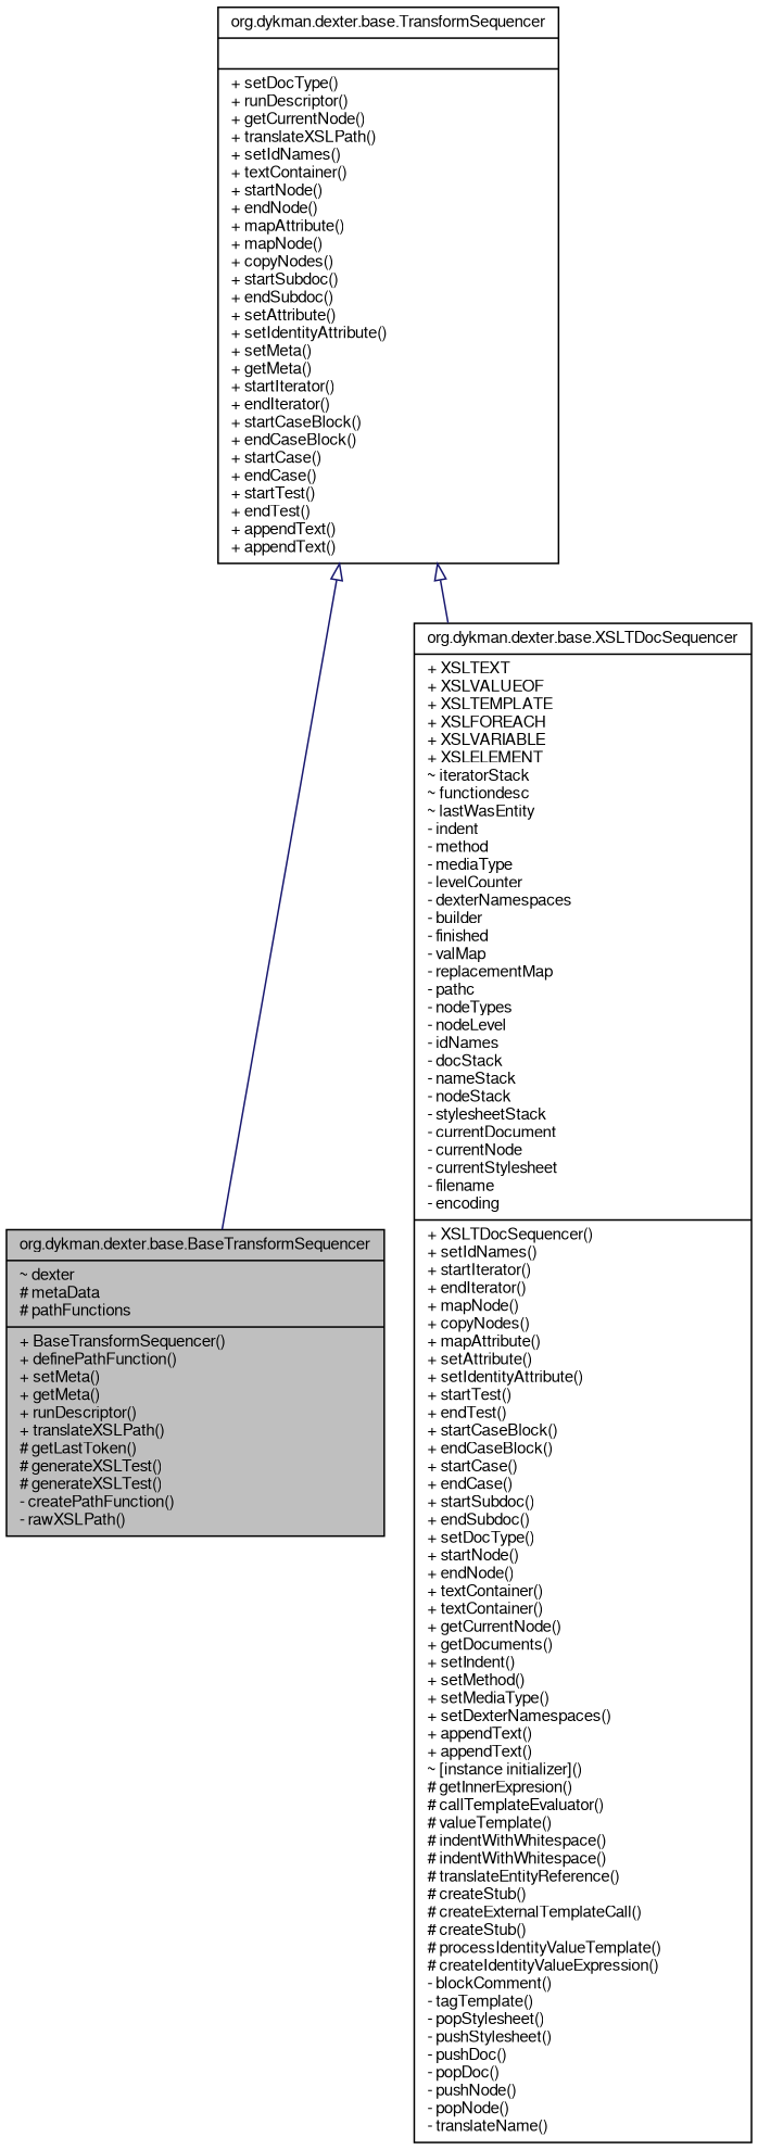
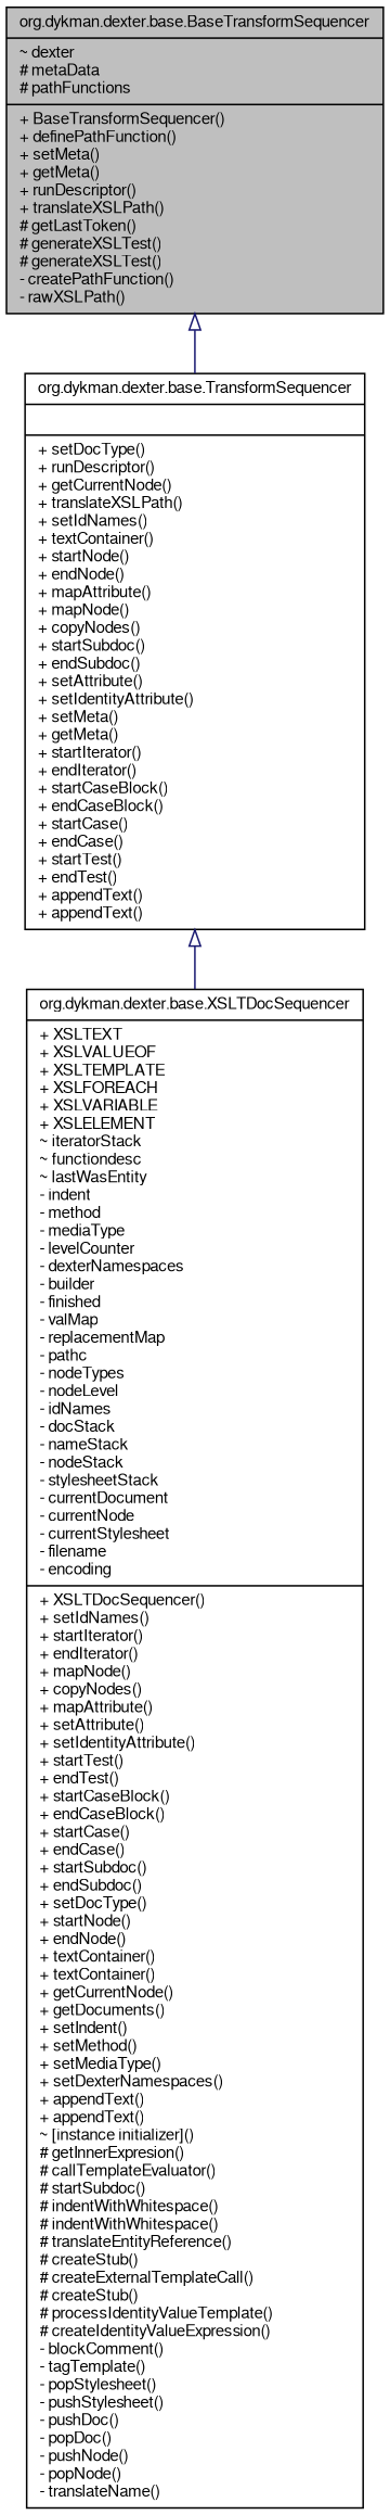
  digraph {
    node [color=black fontname=FreeSans fontsize=10 shape=record]
    edge [arrowtail=empty color=midnightblue dir=back fontname=FreeSans fontsize=10 labelfontname=FreeSans labelfontsize=10 style=solid]
    n1 [fillcolor=grey75 fontcolor=black height=0.2 label="{org.dykman.dexter.base.BaseTransformSequencer\n|~ dexter\l# metaData\l# pathFunctions\l|+ BaseTransformSequencer()\l+ definePathFunction()\l+ setMeta()\l+ getMeta()\l+ runDescriptor()\l+ translateXSLPath()\l# getLastToken()\l# generateXSLTest()\l# generateXSLTest()\l- createPathFunction()\l- rawXSLPath()\l}" style=filled width=0.4]
-   n2 [height=0.2 label="{org.dykman.dexter.base.XSLTDocSequencer\n|+ XSLTEXT\l+ XSLVALUEOF\l+ XSLTEMPLATE\l+ XSLFOREACH\l+ XSLVARIABLE\l+ XSLELEMENT\l~ iteratorStack\l~ functiondesc\l~ lastWasEntity\l- indent\l- method\l- mediaType\l- levelCounter\l- dexterNamespaces\l- builder\l- finished\l- valMap\l- replacementMap\l- pathc\l- nodeTypes\l- nodeLevel\l- idNames\l- docStack\l- nameStack\l- nodeStack\l- stylesheetStack\l- currentDocument\l- currentNode\l- currentStylesheet\l- filename\l- encoding\l|+ XSLTDocSequencer()\l+ setIdNames()\l+ startIterator()\l+ endIterator()\l+ mapNode()\l+ copyNodes()\l+ mapAttribute()\l+ setAttribute()\l+ setIdentityAttribute()\l+ startTest()\l+ endTest()\l+ startCaseBlock()\l+ endCaseBlock()\l+ startCase()\l+ endCase()\l+ startSubdoc()\l+ endSubdoc()\l+ setDocType()\l+ startNode()\l+ endNode()\l+ textContainer()\l+ textContainer()\l+ getCurrentNode()\l+ getDocuments()\l+ setIndent()\l+ setMethod()\l+ setMediaType()\l+ setDexterNamespaces()\l+ appendText()\l+ appendText()\l~ [instance initializer]()\l# getInnerExpresion()\l# callTemplateEvaluator()\l# valueTemplate()\l# indentWithWhitespace()\l# indentWithWhitespace()\l# translateEntityReference()\l# createStub()\l# createExternalTemplateCall()\l# createStub()\l# processIdentityValueTemplate()\l# createIdentityValueExpression()\l- blockComment()\l- tagTemplate()\l- popStylesheet()\l- pushStylesheet()\l- pushDoc()\l- popDoc()\l- pushNode()\l- popNode()\l- translateName()\l}" width=0.4]
+   n2 [height=0.2 label="{org.dykman.dexter.base.XSLTDocSequencer\n|+ XSLTEXT\l+ XSLVALUEOF\l+ XSLTEMPLATE\l+ XSLFOREACH\l+ XSLVARIABLE\l+ XSLELEMENT\l~ iteratorStack\l~ functiondesc\l~ lastWasEntity\l- indent\l- method\l- mediaType\l- levelCounter\l- dexterNamespaces\l- builder\l- finished\l- valMap\l- replacementMap\l- pathc\l- nodeTypes\l- nodeLevel\l- idNames\l- docStack\l- nameStack\l- nodeStack\l- stylesheetStack\l- currentDocument\l- currentNode\l- currentStylesheet\l- filename\l- encoding\l|+ XSLTDocSequencer()\l+ setIdNames()\l+ startIterator()\l+ endIterator()\l+ mapNode()\l+ copyNodes()\l+ mapAttribute()\l+ setAttribute()\l+ setIdentityAttribute()\l+ startTest()\l+ endTest()\l+ startCaseBlock()\l+ endCaseBlock()\l+ startCase()\l+ endCase()\l+ startSubdoc()\l+ endSubdoc()\l+ setDocType()\l+ startNode()\l+ endNode()\l+ textContainer()\l+ textContainer()\l+ getCurrentNode()\l+ getDocuments()\l+ setIndent()\l+ setMethod()\l+ setMediaType()\l+ setDexterNamespaces()\l+ appendText()\l+ appendText()\l~ [instance initializer]()\l# getInnerExpresion()\l# callTemplateEvaluator()\l# startSubdoc()\l# indentWithWhitespace()\l# indentWithWhitespace()\l# translateEntityReference()\l# createStub()\l# createExternalTemplateCall()\l# createStub()\l# processIdentityValueTemplate()\l# createIdentityValueExpression()\l- blockComment()\l- tagTemplate()\l- popStylesheet()\l- pushStylesheet()\l- pushDoc()\l- popDoc()\l- pushNode()\l- popNode()\l- translateName()\l}" width=0.4]
    n3 [height=0.2 label="{org.dykman.dexter.base.TransformSequencer\n||+ setDocType()\l+ runDescriptor()\l+ getCurrentNode()\l+ translateXSLPath()\l+ setIdNames()\l+ textContainer()\l+ startNode()\l+ endNode()\l+ mapAttribute()\l+ mapNode()\l+ copyNodes()\l+ startSubdoc()\l+ endSubdoc()\l+ setAttribute()\l+ setIdentityAttribute()\l+ setMeta()\l+ getMeta()\l+ startIterator()\l+ endIterator()\l+ startCaseBlock()\l+ endCaseBlock()\l+ startCase()\l+ endCase()\l+ startTest()\l+ endTest()\l+ appendText()\l+ appendText()\l}" width=0.4]
-   n3 -> n1
+   n1 -> n3
    n3 -> n2
  }
